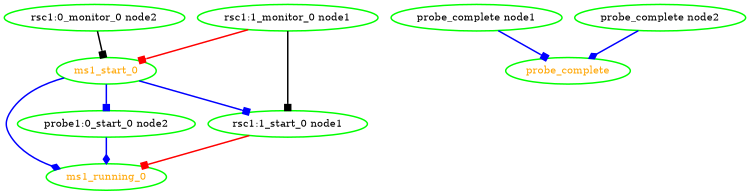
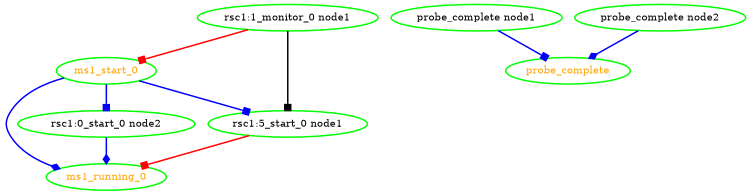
  digraph {
    node [color=green fontcolor=black style=bold]
    edge [arrowhead=box color=blue style=bold]
    ms1_running_0 [fontcolor=orange]
    ms1_start_0 [fontcolor=orange]
-   "rsc1:0_start_0 node2" [label="probe1:0_start_0 node2"]
-   "rsc1:1_start_0 node1"
+   "rsc1:0_start_0 node2"
+   "rsc1:1_start_0 node1" [label="rsc1:5_start_0 node1"]
    probe_complete [fontcolor=orange]
    "probe_complete node1"
    "probe_complete node2"
-   "rsc1:0_monitor_0 node2"
    "rsc1:1_monitor_0 node1"
    ms1_start_0 -> ms1_running_0 [arrowhead=diamond]
    ms1_start_0 -> "rsc1:0_start_0 node2"
    ms1_start_0 -> "rsc1:1_start_0 node1"
    "rsc1:0_start_0 node2" -> ms1_running_0 [arrowhead=diamond]
    "rsc1:1_start_0 node1" -> ms1_running_0 [color=red]
    "probe_complete node1" -> probe_complete
    "probe_complete node2" -> probe_complete [arrowhead=diamond]
-   "rsc1:0_monitor_0 node2" -> ms1_start_0 [color=black]
    "rsc1:1_monitor_0 node1" -> ms1_start_0 [color=red]
    "rsc1:1_monitor_0 node1" -> "rsc1:1_start_0 node1" [color=black]
  }
